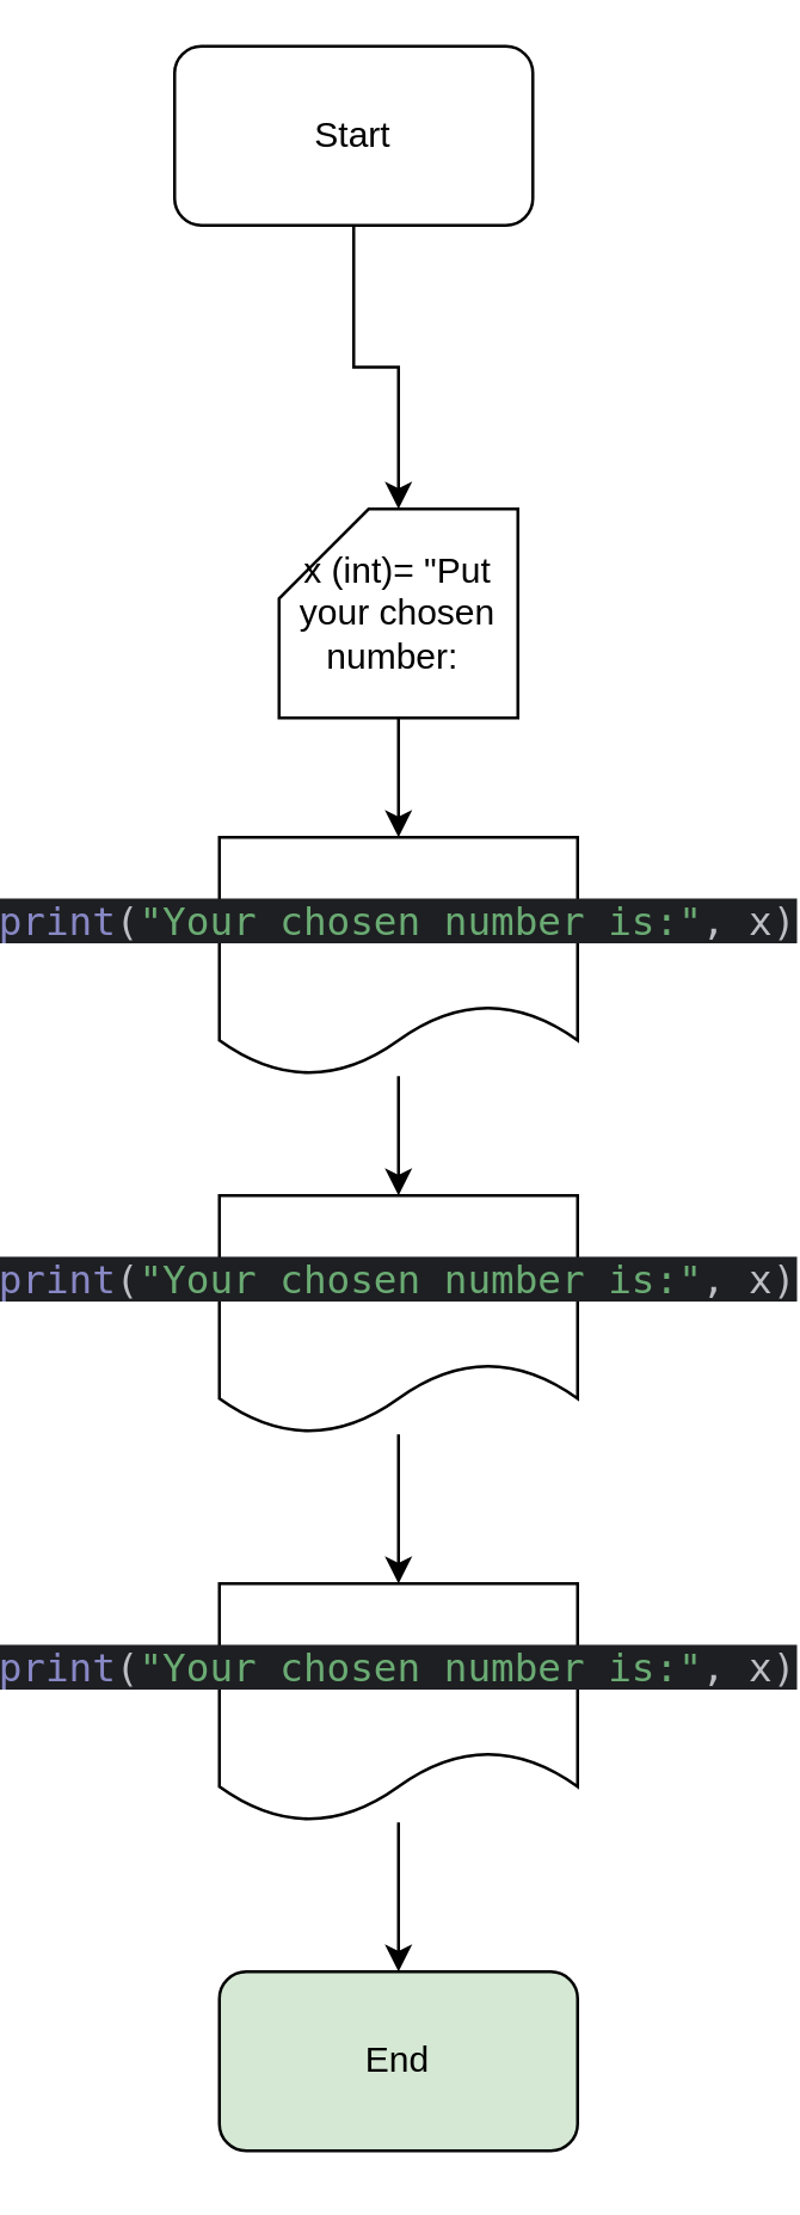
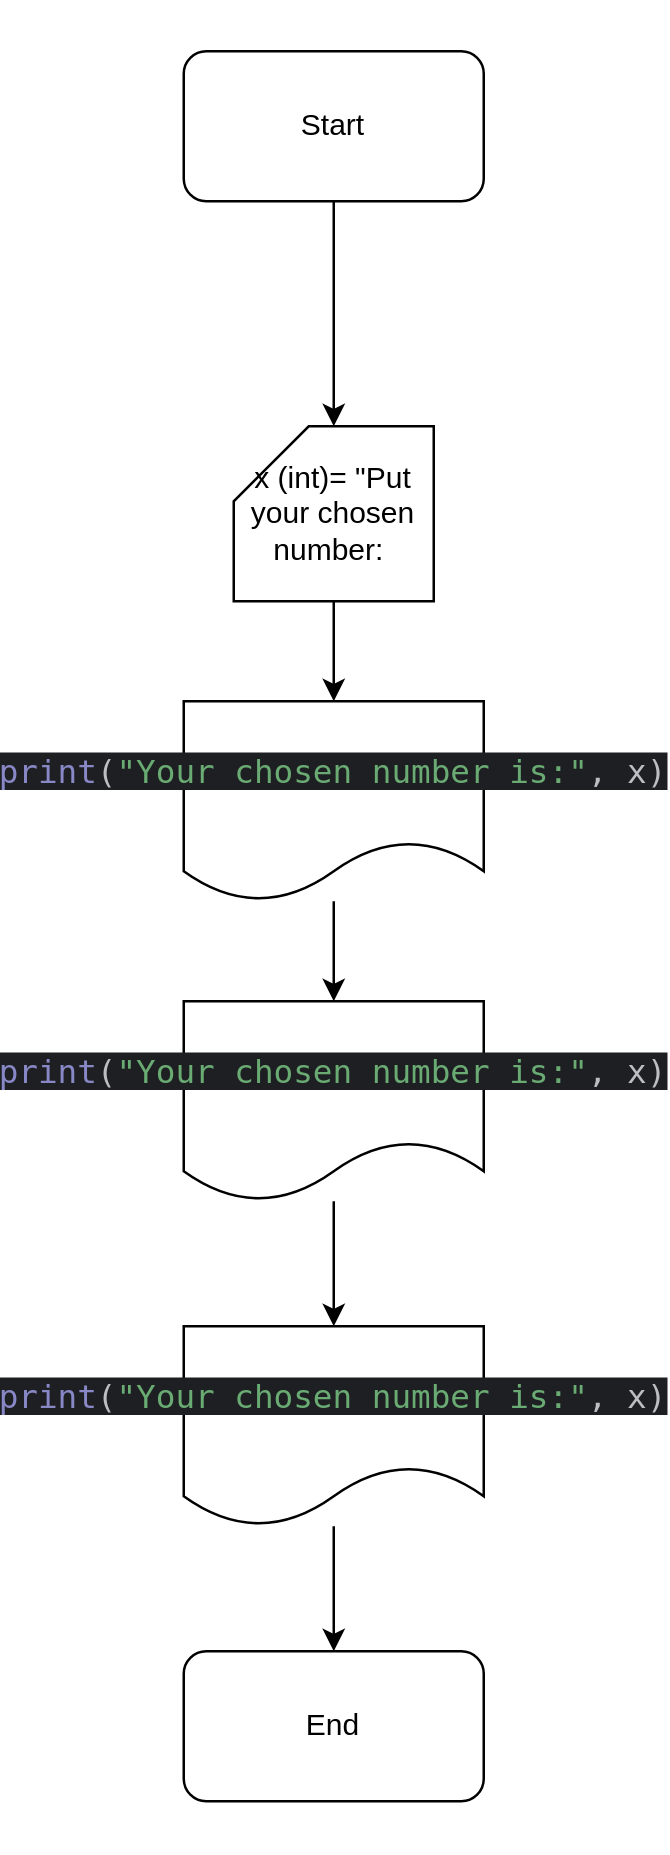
  <mxCell id="0" />
  <mxCell id="1" parent="0" />
- <mxCell id="2" value="End" style="rounded=1;whiteSpace=wrap;html=1;fillColor=#d5e8d4;" vertex="1" parent="1"><mxGeometry x="20" y="660" width="120" height="60" as="geometry" /></mxCell>
+ <mxCell id="2" value="End" style="rounded=1;whiteSpace=wrap;html=1;" vertex="1" parent="1"><mxGeometry x="20" y="660" width="120" height="60" as="geometry" /></mxCell>
  <mxCell id="3" value="" style="edgeStyle=orthogonalEdgeStyle;rounded=0;orthogonalLoop=1;jettySize=auto;html=1;" edge="1" parent="1" source="4" target="6"><mxGeometry relative="1" as="geometry" /></mxCell>
- <mxCell id="4" value="Start" style="rounded=1;whiteSpace=wrap;html=1;" vertex="1" parent="1"><mxGeometry x="5" y="15" width="120" height="60" as="geometry" /></mxCell>
+ <mxCell id="4" value="Start" style="rounded=1;whiteSpace=wrap;html=1;" vertex="1" parent="1"><mxGeometry x="20" y="20" width="120" height="60" as="geometry" /></mxCell>
  <mxCell id="5" value="" style="edgeStyle=orthogonalEdgeStyle;rounded=0;orthogonalLoop=1;jettySize=auto;html=1;" edge="1" parent="1" source="6" target="9"><mxGeometry relative="1" as="geometry" /></mxCell>
  <mxCell id="6" value="x (int)= &quot;Put your chosen number:&amp;nbsp;" style="shape=card;whiteSpace=wrap;html=1;" vertex="1" parent="1"><mxGeometry x="40" y="170" width="80" height="70" as="geometry" /></mxCell>
  <mxCell id="7" style="edgeStyle=orthogonalEdgeStyle;rounded=0;orthogonalLoop=1;jettySize=auto;html=1;exitX=0.5;exitY=0;exitDx=0;exitDy=0;" edge="1" parent="1" source="9"><mxGeometry relative="1" as="geometry"><mxPoint x="80.545" y="310" as="targetPoint" /></mxGeometry></mxCell>
  <mxCell id="8" value="" style="edgeStyle=orthogonalEdgeStyle;rounded=0;orthogonalLoop=1;jettySize=auto;html=1;" edge="1" parent="1" source="9" target="11"><mxGeometry relative="1" as="geometry" /></mxCell>
  <mxCell id="9" value="&lt;div style=&quot;background-color: rgb(30, 31, 34);&quot;&gt;&lt;pre style=&quot;font-family: &amp;quot;JetBrains Mono&amp;quot;, monospace; font-size: 9.8pt;&quot;&gt;&lt;div style=&quot;color: rgb(188, 190, 196);&quot;&gt;&lt;pre style=&quot;font-family:'JetBrains Mono',monospace;font-size:9.8pt;&quot;&gt;&lt;span style=&quot;color:#8888c6;&quot;&gt;print&lt;/span&gt;(&lt;span style=&quot;color:#6aab73;&quot;&gt;&quot;Your chosen number is:&quot;&lt;/span&gt;, x)&lt;/pre&gt;&lt;/div&gt;&lt;/pre&gt;&lt;/div&gt;" style="shape=document;whiteSpace=wrap;html=1;boundedLbl=1;" vertex="1" parent="1"><mxGeometry x="20" y="280" width="120" height="80" as="geometry" /></mxCell>
  <mxCell id="10" value="" style="edgeStyle=orthogonalEdgeStyle;rounded=0;orthogonalLoop=1;jettySize=auto;html=1;" edge="1" parent="1" source="11" target="13"><mxGeometry relative="1" as="geometry" /></mxCell>
  <mxCell id="11" value="&lt;div style=&quot;background-color:#1e1f22;color:#bcbec4&quot;&gt;&lt;pre style=&quot;font-family:'JetBrains Mono',monospace;font-size:9.8pt;&quot;&gt;&lt;span style=&quot;color:#8888c6;&quot;&gt;print&lt;/span&gt;(&lt;span style=&quot;color:#6aab73;&quot;&gt;&quot;Your chosen number is:&quot;&lt;/span&gt;, x)&lt;/pre&gt;&lt;/div&gt;" style="shape=document;whiteSpace=wrap;html=1;boundedLbl=1;" vertex="1" parent="1"><mxGeometry x="20" y="400" width="120" height="80" as="geometry" /></mxCell>
  <mxCell id="12" value="" style="edgeStyle=orthogonalEdgeStyle;rounded=0;orthogonalLoop=1;jettySize=auto;html=1;" edge="1" parent="1" source="13" target="2"><mxGeometry relative="1" as="geometry" /></mxCell>
  <mxCell id="13" value="&lt;div style=&quot;background-color:#1e1f22;color:#bcbec4&quot;&gt;&lt;pre style=&quot;font-family:'JetBrains Mono',monospace;font-size:9.8pt;&quot;&gt;&lt;span style=&quot;color:#8888c6;&quot;&gt;print&lt;/span&gt;(&lt;span style=&quot;color:#6aab73;&quot;&gt;&quot;Your chosen number is:&quot;&lt;/span&gt;, x)&lt;/pre&gt;&lt;/div&gt;" style="shape=document;whiteSpace=wrap;html=1;boundedLbl=1;" vertex="1" parent="1"><mxGeometry x="20" y="530" width="120" height="80" as="geometry" /></mxCell>
